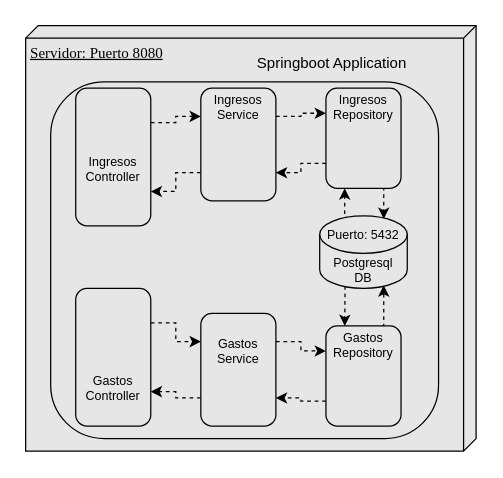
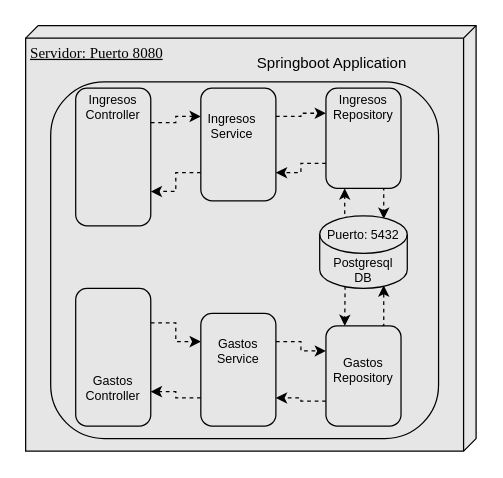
  <mxCell id="0" />
  <mxCell id="1" parent="0" />
  <mxCell id="2" value="Servidor: Puerto 8080" style="verticalAlign=top;align=left;spacingTop=8;spacingLeft=2;spacingRight=12;shape=cube;size=10;direction=south;fontStyle=4;html=1;rounded=0;shadow=0;comic=0;labelBackgroundColor=none;strokeWidth=1;fontFamily=Verdana;fontSize=12;fillColor=#E6E6E6;" vertex="1" parent="1"><mxGeometry x="20" y="20" width="360" height="340" as="geometry" /></mxCell>
  <mxCell id="3" value="" style="rounded=1;whiteSpace=wrap;html=1;fontSize=10;fillColor=#E6E6E6;" vertex="1" parent="1"><mxGeometry x="40" y="65" width="310" height="285" as="geometry" /></mxCell>
  <mxCell id="4" value="&lt;font style=&quot;font-size: 12px;&quot;&gt;Springboot Application&lt;/font&gt;" style="text;html=1;strokeColor=none;fillColor=none;align=center;verticalAlign=middle;whiteSpace=wrap;rounded=0;fontSize=10;" vertex="1" parent="1"><mxGeometry x="200" y="30" width="130" height="40" as="geometry" /></mxCell>
  <mxCell id="5" style="edgeStyle=orthogonalEdgeStyle;rounded=0;orthogonalLoop=1;jettySize=auto;html=1;exitX=1;exitY=0.25;exitDx=0;exitDy=0;entryX=0;entryY=0.25;entryDx=0;entryDy=0;dashed=1;fontSize=10;" edge="1" parent="1" source="6" target="13"><mxGeometry relative="1" as="geometry" /></mxCell>
  <mxCell id="6" value="" style="rounded=1;whiteSpace=wrap;html=1;fontSize=10;fillColor=#E6E6E6;" vertex="1" parent="1"><mxGeometry x="60" y="70" width="60" height="110" as="geometry" /></mxCell>
  <mxCell id="7" style="edgeStyle=orthogonalEdgeStyle;rounded=0;orthogonalLoop=1;jettySize=auto;html=1;exitX=1;exitY=0.25;exitDx=0;exitDy=0;entryX=0;entryY=0.25;entryDx=0;entryDy=0;dashed=1;fontSize=10;" edge="1" parent="1" source="8" target="16"><mxGeometry relative="1" as="geometry" /></mxCell>
  <mxCell id="8" value="" style="rounded=1;whiteSpace=wrap;html=1;fontSize=10;fillColor=#E6E6E6;" vertex="1" parent="1"><mxGeometry x="60" y="230" width="60" height="110" as="geometry" /></mxCell>
- <mxCell id="9" value="Ingresos Controller" style="text;html=1;strokeColor=none;fillColor=none;align=center;verticalAlign=middle;whiteSpace=wrap;rounded=0;fontSize=10;" vertex="1" parent="1"><mxGeometry x="75" y="120" width="30" height="30" as="geometry" /></mxCell>
+ <mxCell id="9" value="Ingresos Controller" style="text;html=1;strokeColor=none;fillColor=none;align=center;verticalAlign=middle;whiteSpace=wrap;rounded=0;fontSize=10;" vertex="1" parent="1"><mxGeometry x="75" y="70" width="30" height="30" as="geometry" /></mxCell>
  <mxCell id="10" value="Gastos Controller" style="text;html=1;strokeColor=none;fillColor=none;align=center;verticalAlign=middle;whiteSpace=wrap;rounded=0;fontSize=10;" vertex="1" parent="1"><mxGeometry x="75" y="295" width="30" height="30" as="geometry" /></mxCell>
  <mxCell id="11" style="edgeStyle=orthogonalEdgeStyle;rounded=0;orthogonalLoop=1;jettySize=auto;html=1;exitX=0;exitY=0.75;exitDx=0;exitDy=0;entryX=1;entryY=0.75;entryDx=0;entryDy=0;dashed=1;fontSize=10;" edge="1" parent="1" source="13" target="6"><mxGeometry relative="1" as="geometry" /></mxCell>
  <mxCell id="12" style="edgeStyle=orthogonalEdgeStyle;rounded=0;orthogonalLoop=1;jettySize=auto;html=1;exitX=1;exitY=0.25;exitDx=0;exitDy=0;entryX=0;entryY=0.25;entryDx=0;entryDy=0;dashed=1;fontSize=10;" edge="1" parent="1" source="13" target="24"><mxGeometry relative="1" as="geometry" /></mxCell>
  <mxCell id="13" value="" style="rounded=1;whiteSpace=wrap;html=1;fontSize=10;fillColor=#E6E6E6;" vertex="1" parent="1"><mxGeometry x="160" y="70" width="60" height="90" as="geometry" /></mxCell>
  <mxCell id="14" style="edgeStyle=orthogonalEdgeStyle;rounded=0;orthogonalLoop=1;jettySize=auto;html=1;exitX=0;exitY=0.75;exitDx=0;exitDy=0;entryX=1;entryY=0.75;entryDx=0;entryDy=0;dashed=1;fontSize=10;" edge="1" parent="1" source="16" target="8"><mxGeometry relative="1" as="geometry" /></mxCell>
  <mxCell id="15" style="edgeStyle=orthogonalEdgeStyle;rounded=0;orthogonalLoop=1;jettySize=auto;html=1;exitX=1;exitY=0.25;exitDx=0;exitDy=0;entryX=0;entryY=0.25;entryDx=0;entryDy=0;dashed=1;fontSize=10;" edge="1" parent="1" source="16" target="20"><mxGeometry relative="1" as="geometry" /></mxCell>
  <mxCell id="16" value="" style="rounded=1;whiteSpace=wrap;html=1;fontSize=10;fillColor=#E6E6E6;" vertex="1" parent="1"><mxGeometry x="160" y="250" width="60" height="90" as="geometry" /></mxCell>
  <mxCell id="17" style="edgeStyle=orthogonalEdgeStyle;rounded=0;orthogonalLoop=1;jettySize=auto;html=1;exitX=0;exitY=0.75;exitDx=0;exitDy=0;entryX=1;entryY=0.75;entryDx=0;entryDy=0;dashed=1;fontSize=10;" edge="1" parent="1" source="20" target="16"><mxGeometry relative="1" as="geometry" /></mxCell>
  <mxCell id="18" style="edgeStyle=orthogonalEdgeStyle;rounded=0;orthogonalLoop=1;jettySize=auto;html=1;exitX=0.75;exitY=0;exitDx=0;exitDy=0;entryX=0.731;entryY=0.958;entryDx=0;entryDy=0;entryPerimeter=0;dashed=1;fontSize=10;" edge="1" parent="1" source="20" target="25"><mxGeometry relative="1" as="geometry" /></mxCell>
  <mxCell id="19" style="edgeStyle=orthogonalEdgeStyle;rounded=0;orthogonalLoop=1;jettySize=auto;html=1;exitX=0.29;exitY=0.968;exitDx=0;exitDy=0;entryX=0.25;entryY=0;entryDx=0;entryDy=0;dashed=1;fontSize=10;exitPerimeter=0;" edge="1" parent="1" source="25" target="20"><mxGeometry relative="1" as="geometry" /></mxCell>
  <mxCell id="20" value="" style="rounded=1;whiteSpace=wrap;html=1;fontSize=10;fillColor=#E6E6E6;" vertex="1" parent="1"><mxGeometry x="260" y="260" width="60" height="80" as="geometry" /></mxCell>
  <mxCell id="21" style="edgeStyle=orthogonalEdgeStyle;rounded=0;orthogonalLoop=1;jettySize=auto;html=1;exitX=0;exitY=0.75;exitDx=0;exitDy=0;entryX=1;entryY=0.75;entryDx=0;entryDy=0;dashed=1;fontSize=10;" edge="1" parent="1" source="24" target="13"><mxGeometry relative="1" as="geometry" /></mxCell>
  <mxCell id="22" style="edgeStyle=orthogonalEdgeStyle;rounded=0;orthogonalLoop=1;jettySize=auto;html=1;exitX=0.75;exitY=1;exitDx=0;exitDy=0;entryX=0.731;entryY=0.042;entryDx=0;entryDy=0;entryPerimeter=0;dashed=1;fontSize=10;" edge="1" parent="1" source="24" target="25"><mxGeometry relative="1" as="geometry" /></mxCell>
  <mxCell id="23" style="edgeStyle=orthogonalEdgeStyle;rounded=0;orthogonalLoop=1;jettySize=auto;html=1;exitX=0.331;exitY=0.022;exitDx=0;exitDy=0;entryX=0.25;entryY=1;entryDx=0;entryDy=0;dashed=1;fontSize=10;exitPerimeter=0;" edge="1" parent="1" source="25" target="24"><mxGeometry relative="1" as="geometry" /></mxCell>
  <mxCell id="24" value="" style="rounded=1;whiteSpace=wrap;html=1;fontSize=10;fillColor=#E6E6E6;" vertex="1" parent="1"><mxGeometry x="260" y="70" width="60" height="80" as="geometry" /></mxCell>
  <mxCell id="25" value="" style="shape=cylinder3;whiteSpace=wrap;html=1;boundedLbl=1;backgroundOutline=1;size=15;fontSize=10;fillColor=#E6E6E6;" vertex="1" parent="1"><mxGeometry x="255" y="172" width="70" height="58" as="geometry" /></mxCell>
- <mxCell id="26" value="Ingresos Service" style="text;html=1;strokeColor=none;fillColor=none;align=center;verticalAlign=middle;whiteSpace=wrap;rounded=0;fontSize=10;" vertex="1" parent="1"><mxGeometry x="175" y="70" width="30" height="30" as="geometry" /></mxCell>
+ <mxCell id="26" value="Ingresos Service" style="text;html=1;strokeColor=none;fillColor=none;align=center;verticalAlign=middle;whiteSpace=wrap;rounded=0;fontSize=10;" vertex="1" parent="1"><mxGeometry x="170" y="85" width="30" height="30" as="geometry" /></mxCell>
  <mxCell id="27" value="Gastos Service" style="text;html=1;strokeColor=none;fillColor=none;align=center;verticalAlign=middle;whiteSpace=wrap;rounded=0;fontSize=10;" vertex="1" parent="1"><mxGeometry x="175" y="265" width="30" height="30" as="geometry" /></mxCell>
  <mxCell id="28" value="Ingresos Repository" style="text;html=1;strokeColor=none;fillColor=none;align=center;verticalAlign=middle;whiteSpace=wrap;rounded=0;fontSize=10;" vertex="1" parent="1"><mxGeometry x="275" y="70" width="30" height="30" as="geometry" /></mxCell>
- <mxCell id="29" value="Gastos Repository" style="text;html=1;strokeColor=none;fillColor=none;align=center;verticalAlign=middle;whiteSpace=wrap;rounded=0;fontSize=10;" vertex="1" parent="1"><mxGeometry x="275" y="260" width="30" height="30" as="geometry" /></mxCell>
+ <mxCell id="29" value="Gastos Repository" style="text;html=1;strokeColor=none;fillColor=none;align=center;verticalAlign=middle;whiteSpace=wrap;rounded=0;fontSize=10;" vertex="1" parent="1"><mxGeometry x="275" y="280" width="30" height="30" as="geometry" /></mxCell>
  <mxCell id="30" value="Postgresql DB" style="text;html=1;strokeColor=none;fillColor=none;align=center;verticalAlign=middle;whiteSpace=wrap;rounded=0;fontSize=10;" vertex="1" parent="1"><mxGeometry x="260" y="200" width="60" height="30" as="geometry" /></mxCell>
  <mxCell id="31" value="Puerto: 5432" style="text;html=1;strokeColor=none;fillColor=none;align=center;verticalAlign=middle;whiteSpace=wrap;rounded=0;fontSize=10;" vertex="1" parent="1"><mxGeometry x="255" y="172" width="70" height="30" as="geometry" /></mxCell>
